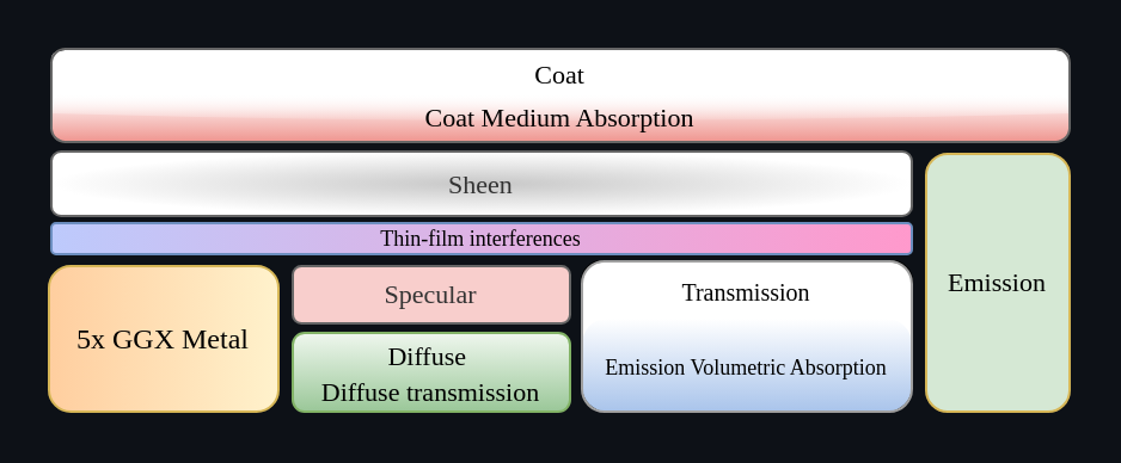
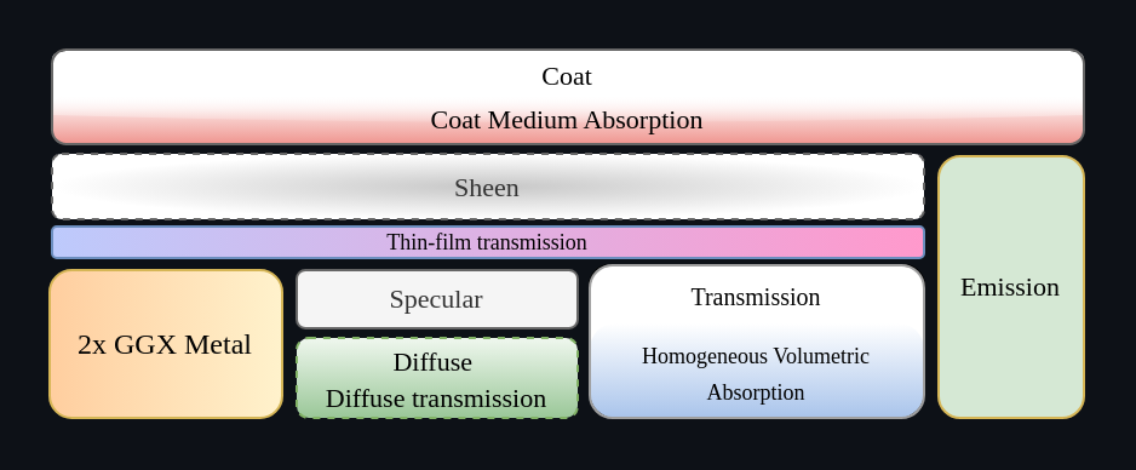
  <mxCell id="0" />
  <mxCell id="1" parent="0" />
  <mxCell id="2" value="" style="rounded=1;whiteSpace=wrap;html=1;strokeWidth=1;" parent="1" vertex="1"><mxGeometry x="21" y="20" width="426" height="39" as="geometry" /></mxCell>
  <mxCell id="3" value="" style="rounded=1;whiteSpace=wrap;html=1;strokeWidth=1;" parent="1" vertex="1"><mxGeometry x="243" y="109" width="138" height="55" as="geometry" /></mxCell>
- <mxCell id="4" value="&lt;font style=&quot;font-size: 11px;&quot; data-font-src=&quot;https://fonts.googleapis.com/css?family=Kollektif&quot; face=&quot;Kollektif&quot;&gt;Sheen&lt;/font&gt;" style="rounded=1;whiteSpace=wrap;html=1;fillColor=#C7C7C7;fontColor=#333333;strokeColor=#666666;gradientColor=#FFFFFF;gradientDirection=radial;" parent="1" vertex="1"><mxGeometry x="21" y="63" width="360" height="27" as="geometry" /></mxCell>
- <mxCell id="5" value="&lt;font face=&quot;Kollektif&quot;&gt;5x GGX Metal&lt;br&gt;&lt;/font&gt;" style="rounded=1;whiteSpace=wrap;html=1;fillColor=#fff2cc;strokeColor=#d6b656;gradientColor=#FFCE9F;gradientDirection=west;" parent="1" vertex="1"><mxGeometry x="20" y="111" width="96" height="61" as="geometry" /></mxCell>
- <mxCell id="6" value="&lt;p style=&quot;line-height: 120%;&quot;&gt;&lt;font style=&quot;font-size: 11px;&quot; face=&quot;Kollektif&quot; data-font-src=&quot;https://fonts.googleapis.com/css?family=Kollektif&quot;&gt;Specular&lt;/font&gt;&lt;/p&gt;" style="rounded=1;whiteSpace=wrap;html=1;fillColor=#f8cecc;fontColor=#333333;strokeColor=#666666;" parent="1" vertex="1"><mxGeometry x="122" y="111" width="116" height="24" as="geometry" /></mxCell>
- <mxCell id="7" value="&lt;div&gt;&lt;font style=&quot;font-size: 11px;&quot; data-font-src=&quot;https://fonts.googleapis.com/css?family=Kollektif&quot; face=&quot;Kollektif&quot;&gt;Diffuse&amp;nbsp;&lt;/font&gt;&lt;/div&gt;&lt;div&gt;&lt;font style=&quot;font-size: 11px;&quot; data-font-src=&quot;https://fonts.googleapis.com/css?family=Kollektif&quot; face=&quot;Kollektif&quot;&gt;Diffuse transmission&lt;br&gt;&lt;/font&gt;&lt;/div&gt;" style="rounded=1;whiteSpace=wrap;html=1;fillColor=#eff7ee;strokeColor=#82b366;gradientColor=#9ac798;" parent="1" vertex="1"><mxGeometry x="122" y="139" width="116" height="33" as="geometry" /></mxCell>
+ <mxCell id="4" value="&lt;font style=&quot;font-size: 11px;&quot; data-font-src=&quot;https://fonts.googleapis.com/css?family=Kollektif&quot; face=&quot;Kollektif&quot;&gt;Sheen&lt;/font&gt;" style="rounded=1;whiteSpace=wrap;html=1;fillColor=#C7C7C7;fontColor=#333333;strokeColor=#666666;gradientColor=#FFFFFF;gradientDirection=radial;dashed=1;" parent="1" vertex="1"><mxGeometry x="21" y="63" width="360" height="27" as="geometry" /></mxCell>
+ <mxCell id="5" value="&lt;font face=&quot;Kollektif&quot;&gt;2x GGX Metal&lt;br&gt;&lt;/font&gt;" style="rounded=1;whiteSpace=wrap;html=1;fillColor=#fff2cc;strokeColor=#d6b656;gradientColor=#FFCE9F;gradientDirection=west;" parent="1" vertex="1"><mxGeometry x="20" y="111" width="96" height="61" as="geometry" /></mxCell>
+ <mxCell id="6" value="&lt;p style=&quot;line-height: 120%;&quot;&gt;&lt;font style=&quot;font-size: 11px;&quot; face=&quot;Kollektif&quot; data-font-src=&quot;https://fonts.googleapis.com/css?family=Kollektif&quot;&gt;Specular&lt;/font&gt;&lt;/p&gt;" style="rounded=1;whiteSpace=wrap;html=1;fillColor=#f5f5f5;fontColor=#333333;strokeColor=#666666;" parent="1" vertex="1"><mxGeometry x="122" y="111" width="116" height="24" as="geometry" /></mxCell>
+ <mxCell id="7" value="&lt;div&gt;&lt;font style=&quot;font-size: 11px;&quot; data-font-src=&quot;https://fonts.googleapis.com/css?family=Kollektif&quot; face=&quot;Kollektif&quot;&gt;Diffuse&amp;nbsp;&lt;/font&gt;&lt;/div&gt;&lt;div&gt;&lt;font style=&quot;font-size: 11px;&quot; data-font-src=&quot;https://fonts.googleapis.com/css?family=Kollektif&quot; face=&quot;Kollektif&quot;&gt;Diffuse transmission&lt;br&gt;&lt;/font&gt;&lt;/div&gt;" style="rounded=1;whiteSpace=wrap;html=1;fillColor=#eff7ee;strokeColor=#82b366;gradientColor=#9ac798;dashed=1;" parent="1" vertex="1"><mxGeometry x="122" y="139" width="116" height="33" as="geometry" /></mxCell>
  <mxCell id="8" value="&lt;font style=&quot;font-size: 10px;&quot; data-font-src=&quot;https://fonts.googleapis.com/css?family=Kollektif&quot; face=&quot;Kollektif&quot;&gt;Transmission&lt;/font&gt;" style="rounded=1;whiteSpace=wrap;html=1;fillColor=#FFFFFF;strokeColor=none;gradientColor=#FFFFFF;gradientDirection=south;arcSize=36;" parent="1" vertex="1"><mxGeometry x="243" y="111" width="138" height="22" as="geometry" /></mxCell>
- <mxCell id="9" value="&lt;font style=&quot;font-size: 9px;&quot; data-font-src=&quot;https://fonts.googleapis.com/css?family=Kollektif&quot; face=&quot;Kollektif&quot;&gt;Emission &lt;/font&gt;&lt;font style=&quot;font-size: 9px;&quot; data-font-src=&quot;https://fonts.googleapis.com/css?family=Kollektif&quot; face=&quot;Kollektif&quot;&gt;Volumetric Absorption&lt;/font&gt;" style="rounded=1;whiteSpace=wrap;html=1;fillColor=#A9C4EB;strokeColor=none;gradientColor=#FFFFFF;gradientDirection=north;arcSize=27;" parent="1" vertex="1"><mxGeometry x="243" y="133" width="138" height="39" as="geometry" /></mxCell>
+ <mxCell id="9" value="&lt;font style=&quot;font-size: 9px;&quot; data-font-src=&quot;https://fonts.googleapis.com/css?family=Kollektif&quot; face=&quot;Kollektif&quot;&gt;Homogeneous &lt;/font&gt;&lt;font style=&quot;font-size: 9px;&quot; data-font-src=&quot;https://fonts.googleapis.com/css?family=Kollektif&quot; face=&quot;Kollektif&quot;&gt;Volumetric Absorption&lt;/font&gt;" style="rounded=1;whiteSpace=wrap;html=1;fillColor=#A9C4EB;strokeColor=none;gradientColor=#FFFFFF;gradientDirection=north;arcSize=27;" parent="1" vertex="1"><mxGeometry x="243" y="133" width="138" height="39" as="geometry" /></mxCell>
  <mxCell id="10" value="&lt;font style=&quot;font-size: 11px;&quot; face=&quot;Kollektif&quot;&gt;Emission&lt;/font&gt;" style="rounded=1;whiteSpace=wrap;html=1;fillColor=#d5e8d4;strokeColor=#d6b656;" parent="1" vertex="1"><mxGeometry x="387" y="64" width="60" height="108" as="geometry" /></mxCell>
  <mxCell id="11" value="" style="rounded=1;whiteSpace=wrap;html=1;fillColor=none;fontColor=#333333;strokeColor=#9F9F9F;strokeWidth=1;" parent="1" vertex="1"><mxGeometry x="243" y="109" width="138" height="63" as="geometry" /></mxCell>
  <mxCell id="12" value="" style="group" parent="1" vertex="1" connectable="0"><mxGeometry x="21" y="21" width="426" height="38" as="geometry" /></mxCell>
  <mxCell id="13" value="&lt;div style=&quot;font-size: 11px;&quot;&gt;&lt;font style=&quot;font-size: 11px;&quot; data-font-src=&quot;https://fonts.googleapis.com/css?family=Kollektif&quot; face=&quot;Kollektif&quot;&gt;Coat&lt;/font&gt;&lt;/div&gt;" style="rounded=1;whiteSpace=wrap;html=1;gradientDirection=radial;glass=0;rotation=0;strokeWidth=0;perimeterSpacing=1;strokeColor=none;" parent="12" vertex="1"><mxGeometry width="426" height="20" as="geometry" /></mxCell>
  <mxCell id="14" value="&lt;div style=&quot;font-size: 11px;&quot;&gt;&lt;font style=&quot;font-size: 11px;&quot; data-font-src=&quot;https://fonts.googleapis.com/css?family=Kollektif&quot; face=&quot;Kollektif&quot;&gt;Coat Medium Absorption&lt;br&gt;&lt;/font&gt;&lt;/div&gt;" style="rounded=1;whiteSpace=wrap;html=1;gradientDirection=south;gradientColor=#EF958F;perimeterSpacing=0;glass=1;imageWidth=34;imageHeight=3;fillColor=default;strokeWidth=0;arcSize=26;strokeColor=none;" parent="12" vertex="1"><mxGeometry y="18" width="426" height="20" as="geometry" /></mxCell>
  <mxCell id="15" value="" style="rounded=1;whiteSpace=wrap;html=1;fillColor=none;fontColor=#333333;strokeColor=#666666;strokeWidth=1;" parent="1" vertex="1"><mxGeometry x="21" y="20" width="426" height="39" as="geometry" /></mxCell>
- <mxCell id="16" value="&lt;font style=&quot;font-size: 9px;&quot;&gt;Thin-film interferences&lt;br style=&quot;font-size: 9px;&quot;&gt;&lt;/font&gt;" style="rounded=1;whiteSpace=wrap;html=1;fillColor=#BDCAFC;strokeColor=#6c8ebf;gradientDirection=east;gradientColor=#FF99CC;glass=0;verticalAlign=middle;fontSize=9;fontFamily=Kollektif;fontSource=https%3A%2F%2Ffonts.googleapis.com%2Fcss%3Ffamily%3DKollektif;" parent="1" vertex="1"><mxGeometry x="21" y="93" width="360" height="13" as="geometry" /></mxCell>
+ <mxCell id="16" value="&lt;font style=&quot;font-size: 9px;&quot;&gt;Thin-film transmission&lt;br style=&quot;font-size: 9px;&quot;&gt;&lt;/font&gt;" style="rounded=1;whiteSpace=wrap;html=1;fillColor=#BDCAFC;strokeColor=#6c8ebf;gradientDirection=east;gradientColor=#FF99CC;glass=0;verticalAlign=middle;fontSize=9;fontFamily=Kollektif;fontSource=https%3A%2F%2Ffonts.googleapis.com%2Fcss%3Ffamily%3DKollektif;" parent="1" vertex="1"><mxGeometry x="21" y="93" width="360" height="13" as="geometry" /></mxCell>
